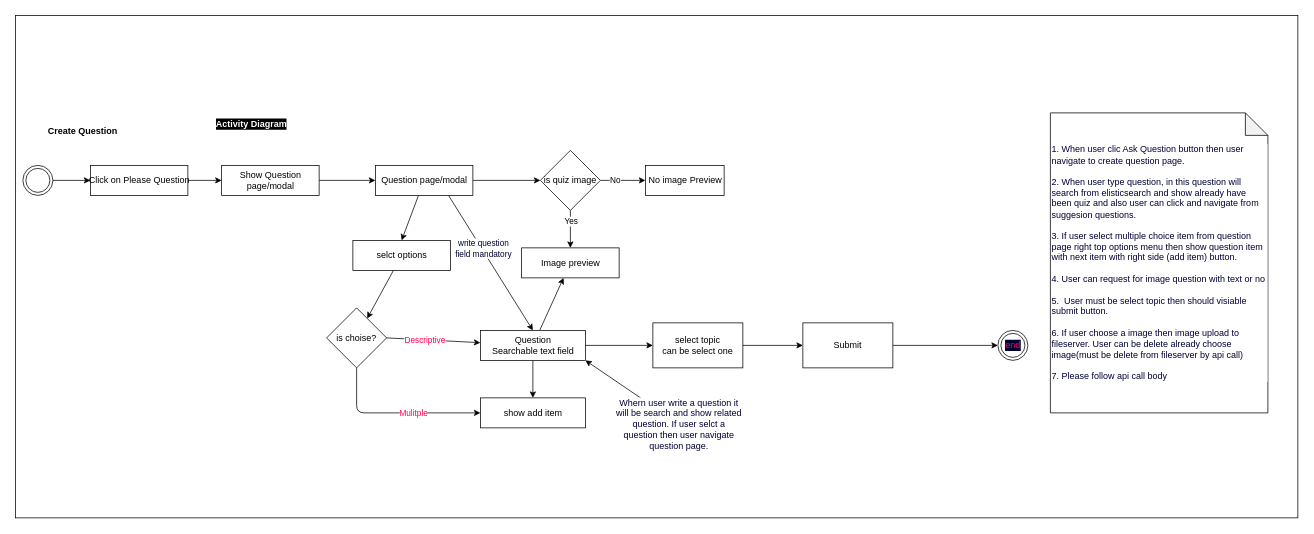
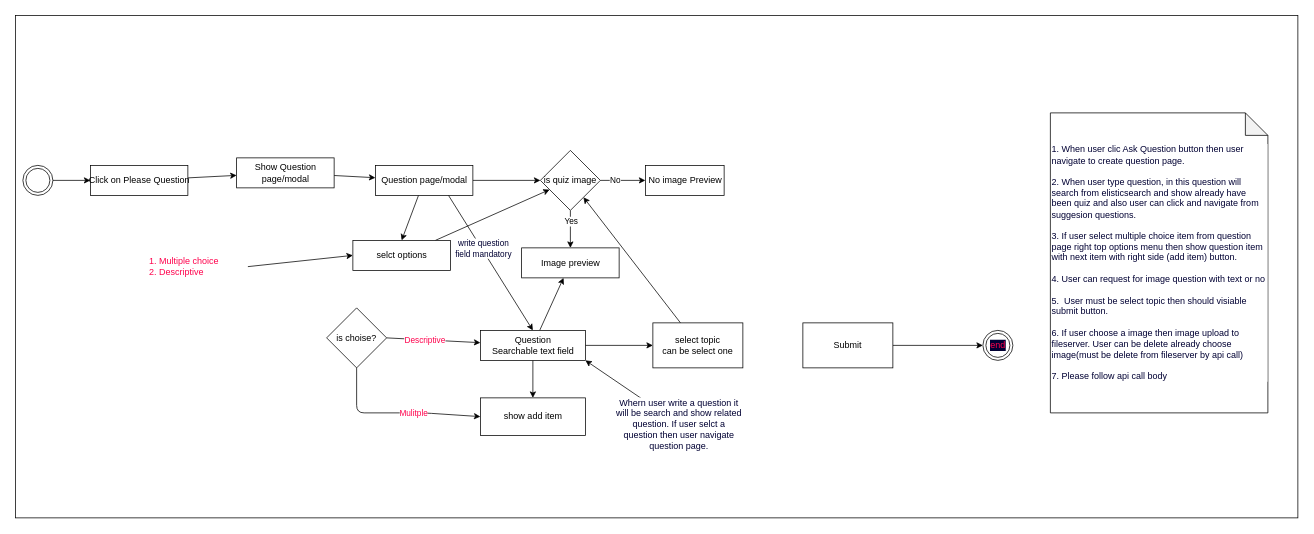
  <mxCell id="0" />
  <mxCell id="1" parent="0" />
  <mxCell id="2" value="" style="rounded=0;whiteSpace=wrap;html=1;labelBackgroundColor=#000000;fontColor=#FFFFFF;" vertex="1" parent="1"><mxGeometry x="20" y="20" width="1710" height="670" as="geometry" /></mxCell>
  <mxCell id="3" value="" style="edgeStyle=none;html=1;" edge="1" parent="1" source="4" target="7"><mxGeometry relative="1" as="geometry" /></mxCell>
  <mxCell id="4" value="" style="ellipse;shape=doubleEllipse;html=1;dashed=0;whitespace=wrap;aspect=fixed;" vertex="1" parent="1"><mxGeometry x="30" y="220" width="40" height="40" as="geometry" /></mxCell>
- <mxCell id="5" value="Create Question" style="text;html=1;strokeColor=none;fillColor=none;align=center;verticalAlign=middle;whiteSpace=wrap;rounded=0;fontStyle=1" vertex="1" parent="1"><mxGeometry x="20" y="160" width="180" height="30" as="geometry" /></mxCell>
  <mxCell id="6" value="" style="edgeStyle=none;html=1;" edge="1" parent="1" source="7" target="9"><mxGeometry relative="1" as="geometry" /></mxCell>
  <mxCell id="7" value="Click on Please Question" style="html=1;dashed=0;whitespace=wrap;" vertex="1" parent="1"><mxGeometry x="120" y="220" width="130" height="40" as="geometry" /></mxCell>
  <mxCell id="8" value="" style="edgeStyle=none;html=1;" edge="1" parent="1" source="9" target="14"><mxGeometry relative="1" as="geometry" /></mxCell>
- <mxCell id="9" value="Show Question &lt;br&gt;page/modal" style="html=1;dashed=0;whitespace=wrap;" vertex="1" parent="1"><mxGeometry x="295" y="220" width="130" height="40" as="geometry" /></mxCell>
+ <mxCell id="9" value="Show Question &lt;br&gt;page/modal" style="html=1;dashed=0;whitespace=wrap;" vertex="1" parent="1"><mxGeometry x="315" y="210" width="130" height="40" as="geometry" /></mxCell>
  <mxCell id="10" value="" style="edgeStyle=none;html=1;" edge="1" parent="1" source="14" target="20"><mxGeometry relative="1" as="geometry" /></mxCell>
  <mxCell id="11" value="" style="edgeStyle=none;html=1;entryX=0.5;entryY=0;entryDx=0;entryDy=0;" edge="1" parent="1" source="14" target="38"><mxGeometry relative="1" as="geometry" /></mxCell>
  <mxCell id="12" style="edgeStyle=none;html=1;exitX=0.75;exitY=1;exitDx=0;exitDy=0;entryX=0.5;entryY=0;entryDx=0;entryDy=0;" edge="1" parent="1" source="14" target="31"><mxGeometry relative="1" as="geometry" /></mxCell>
  <mxCell id="13" value="write question &lt;br&gt;field mandatory" style="edgeLabel;html=1;align=center;verticalAlign=middle;resizable=0;points=[];fontColor=#000033;" vertex="1" connectable="0" parent="12"><mxGeometry x="-0.213" y="2" relative="1" as="geometry"><mxPoint as="offset" /></mxGeometry></mxCell>
  <mxCell id="14" value="Question page/modal" style="html=1;dashed=0;whitespace=wrap;" vertex="1" parent="1"><mxGeometry x="500" y="220" width="130" height="40" as="geometry" /></mxCell>
  <mxCell id="15" value="Image preview" style="html=1;dashed=0;whitespace=wrap;" vertex="1" parent="1"><mxGeometry x="695" y="330" width="130" height="40" as="geometry" /></mxCell>
  <mxCell id="16" value="" style="edgeStyle=none;html=1;" edge="1" parent="1" source="20" target="15"><mxGeometry relative="1" as="geometry" /></mxCell>
  <mxCell id="17" value="Yes" style="edgeLabel;html=1;align=center;verticalAlign=middle;resizable=0;points=[];" vertex="1" connectable="0" parent="16"><mxGeometry x="-0.446" relative="1" as="geometry"><mxPoint as="offset" /></mxGeometry></mxCell>
  <mxCell id="18" value="" style="edgeStyle=none;html=1;" edge="1" parent="1" source="20" target="21"><mxGeometry relative="1" as="geometry" /></mxCell>
  <mxCell id="19" value="No" style="edgeLabel;html=1;align=center;verticalAlign=middle;resizable=0;points=[];" vertex="1" connectable="0" parent="18"><mxGeometry x="-0.367" y="1" relative="1" as="geometry"><mxPoint as="offset" /></mxGeometry></mxCell>
  <mxCell id="20" value="is quiz image" style="rhombus;whiteSpace=wrap;html=1;" vertex="1" parent="1"><mxGeometry x="720" y="200" width="80" height="80" as="geometry" /></mxCell>
  <mxCell id="21" value="No image Preview" style="html=1;dashed=0;whitespace=wrap;" vertex="1" parent="1"><mxGeometry x="860" y="220" width="105" height="40" as="geometry" /></mxCell>
  <mxCell id="22" value="" style="edgeStyle=none;html=1;entryX=0;entryY=0.5;entryDx=0;entryDy=0;exitX=0.5;exitY=1;exitDx=0;exitDy=0;" edge="1" parent="1" source="26" target="27"><mxGeometry relative="1" as="geometry"><mxPoint x="565" y="490" as="targetPoint" /><Array as="points"><mxPoint x="475" y="550" /><mxPoint x="565" y="550" /></Array></mxGeometry></mxCell>
  <mxCell id="23" value="Mulitple" style="edgeLabel;html=1;align=center;verticalAlign=middle;resizable=0;points=[];fontColor=#FF004C;" vertex="1" connectable="0" parent="22"><mxGeometry x="0.196" relative="1" as="geometry"><mxPoint as="offset" /></mxGeometry></mxCell>
  <mxCell id="24" style="edgeStyle=none;html=1;exitX=1;exitY=0.5;exitDx=0;exitDy=0;fontColor=#FF004C;" edge="1" parent="1" source="26" target="31"><mxGeometry relative="1" as="geometry" /></mxCell>
  <mxCell id="25" value="Descriptive" style="edgeLabel;html=1;align=center;verticalAlign=middle;resizable=0;points=[];fontColor=#FF004C;" vertex="1" connectable="0" parent="24"><mxGeometry x="-0.178" relative="1" as="geometry"><mxPoint as="offset" /></mxGeometry></mxCell>
  <mxCell id="26" value="is choise?" style="rhombus;whiteSpace=wrap;html=1;" vertex="1" parent="1"><mxGeometry x="435" y="410" width="80" height="80" as="geometry" /></mxCell>
- <mxCell id="27" value="show add item" style="html=1;dashed=0;whitespace=wrap;" vertex="1" parent="1"><mxGeometry x="640" y="530" width="140" height="40" as="geometry" /></mxCell>
+ <mxCell id="27" value="show add item" style="html=1;dashed=0;whitespace=wrap;" vertex="1" parent="1"><mxGeometry x="640" y="530" width="140" height="50" as="geometry" /></mxCell>
  <mxCell id="28" value="" style="edgeStyle=none;html=1;" edge="1" parent="1" source="31" target="27"><mxGeometry relative="1" as="geometry" /></mxCell>
  <mxCell id="29" value="" style="edgeStyle=none;html=1;" edge="1" parent="1" source="31" target="15"><mxGeometry relative="1" as="geometry" /></mxCell>
  <mxCell id="30" value="" style="edgeStyle=none;html=1;" edge="1" parent="1" source="31" target="33"><mxGeometry relative="1" as="geometry" /></mxCell>
  <mxCell id="31" value="Question &lt;br&gt;Searchable text field" style="html=1;dashed=0;whitespace=wrap;" vertex="1" parent="1"><mxGeometry x="640" y="440" width="140" height="40" as="geometry" /></mxCell>
- <mxCell id="32" value="" style="edgeStyle=none;html=1;" edge="1" parent="1" source="33" target="35"><mxGeometry relative="1" as="geometry" /></mxCell>
+ <mxCell id="32" value="" style="edgeStyle=none;html=1;" edge="1" parent="1" source="33" target="20"><mxGeometry relative="1" as="geometry" /></mxCell>
  <mxCell id="33" value="select topic&lt;br&gt;can be select one" style="whiteSpace=wrap;html=1;dashed=0;" vertex="1" parent="1"><mxGeometry x="870" y="430" width="120" height="60" as="geometry" /></mxCell>
  <mxCell id="34" value="" style="edgeStyle=none;html=1;" edge="1" parent="1" source="35" target="36"><mxGeometry relative="1" as="geometry" /></mxCell>
  <mxCell id="35" value="Submit" style="whiteSpace=wrap;html=1;dashed=0;" vertex="1" parent="1"><mxGeometry x="1070" y="430" width="120" height="60" as="geometry" /></mxCell>
- <mxCell id="36" value="&lt;font color=&quot;#ff004c&quot;&gt;end&lt;/font&gt;" style="ellipse;html=1;shape=endState;fillColor=rgb(255, 255, 255);strokeColor=rgb(0, 0, 0);dashed=0;fontFamily=Helvetica;fontSize=12;fontColor=rgb(0, 0, 0);align=center;sketch=0;labelBackgroundColor=#000033;" vertex="1" parent="1"><mxGeometry x="1330" y="440" width="40" height="40" as="geometry" /></mxCell>
- <mxCell id="37" value="" style="edgeStyle=none;html=1;fontColor=#FF004C;" edge="1" parent="1" source="38" target="26"><mxGeometry relative="1" as="geometry" /></mxCell>
+ <mxCell id="36" value="&lt;font color=&quot;#ff004c&quot;&gt;end&lt;/font&gt;" style="ellipse;html=1;shape=endState;fillColor=rgb(255, 255, 255);strokeColor=rgb(0, 0, 0);dashed=0;fontFamily=Helvetica;fontSize=12;fontColor=rgb(0, 0, 0);align=center;sketch=0;labelBackgroundColor=#000033;" vertex="1" parent="1"><mxGeometry x="1310" y="440" width="40" height="40" as="geometry" /></mxCell>
+ <mxCell id="37" value="" style="edgeStyle=none;html=1;fontColor=#FF004C;" edge="1" parent="1" source="38" target="20"><mxGeometry relative="1" as="geometry" /></mxCell>
  <mxCell id="38" value="selct options" style="html=1;dashed=0;whitespace=wrap;" vertex="1" parent="1"><mxGeometry x="470" y="320" width="130" height="40" as="geometry" /></mxCell>
+ <mxCell id="39" style="edgeStyle=none;html=1;exitX=1;exitY=0.5;exitDx=0;exitDy=0;entryX=0;entryY=0.5;entryDx=0;entryDy=0;fontColor=#FF004C;" edge="1" parent="1" source="40" target="38"><mxGeometry relative="1" as="geometry" /></mxCell>
+ <mxCell id="40" value="1. Multiple choice&lt;br&gt;&lt;div style=&quot;text-align: left&quot;&gt;2. Descriptive&lt;/div&gt;" style="text;html=1;strokeColor=none;fillColor=none;align=center;verticalAlign=middle;whiteSpace=wrap;rounded=0;labelBackgroundColor=#FFFFFF;fontColor=#FF004C;" vertex="1" parent="1"><mxGeometry x="160" y="340" width="170" height="30" as="geometry" /></mxCell>
  <mxCell id="41" style="edgeStyle=none;html=1;entryX=1;entryY=1;entryDx=0;entryDy=0;fontColor=#000033;" edge="1" parent="1" source="42" target="31"><mxGeometry relative="1" as="geometry" /></mxCell>
  <mxCell id="42" value="&lt;font color=&quot;#000033&quot;&gt;Whern user write a question it will be search and show related question. If user selct a question then user navigate question page.&lt;/font&gt;" style="text;html=1;strokeColor=none;fillColor=none;align=center;verticalAlign=middle;whiteSpace=wrap;rounded=0;labelBackgroundColor=#FFFFFF;fontColor=#FF004C;" vertex="1" parent="1"><mxGeometry x="820" y="550" width="170" height="30" as="geometry" /></mxCell>
  <mxCell id="43" value="1. When user clic Ask Question button then user navigate to create question page.&lt;br&gt;&lt;br&gt;2. When user type question, in this question will search from elisticsearch and show already have been quiz and also user can click and navigate from suggesion questions.&amp;nbsp;&lt;br&gt;&amp;nbsp;&lt;br&gt;3. If user select multiple choice item from question page right top options menu then show question item with next item with right side (add item) button.&amp;nbsp;&lt;br&gt;&amp;nbsp;&lt;br&gt;4. User can request for image question with text or no&lt;br&gt;&lt;br&gt;5.&amp;nbsp; User must be select topic then should visiable submit button.&amp;nbsp;&lt;br&gt;&lt;br&gt;6. If user choose a image then image upload to fileserver. User can be delete already choose image(must be delete from fileserver by api call)&lt;br&gt;&lt;br&gt;7. Please follow api call body" style="shape=note;whiteSpace=wrap;html=1;backgroundOutline=1;darkOpacity=0.05;labelBackgroundColor=#FFFFFF;fontColor=#000033;align=left;" vertex="1" parent="1"><mxGeometry x="1400" width="290" height="400" as="geometry" y="150" /></mxCell>
- <mxCell id="44" value="Activity Diagram" style="text;html=1;strokeColor=none;fillColor=none;align=center;verticalAlign=middle;whiteSpace=wrap;rounded=0;fontStyle=1;labelBackgroundColor=#000000;fontColor=#FFFFFF;" vertex="1" parent="1"><mxGeometry x="245" width="180" height="30" as="geometry" y="150" /></mxCell>
